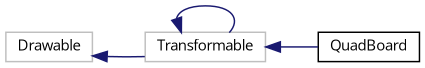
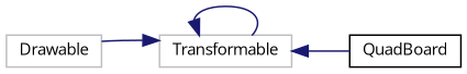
  digraph {
    fontname="Open Sans"
    rankdir=LR
    node [color=grey75 fillcolor=white fontname="Open Sans" fontsize=10 shape=record style=filled]
    edge [color=midnightblue dir=back fontname="Open Sans" fontsize=10 labelfontname=Helvetica labelfontsize=10 style=solid]
    n1 [height=0.2 label=Drawable width=0.4]
    n2 [height=0.2 label=Transformable width=0.4]
    n3 [color=black height=0.2 label=QuadBoard width=0.4]
-   n1 -> n2
+   n2 -> n1
    n2 -> n2
    n2 -> n3
  }
